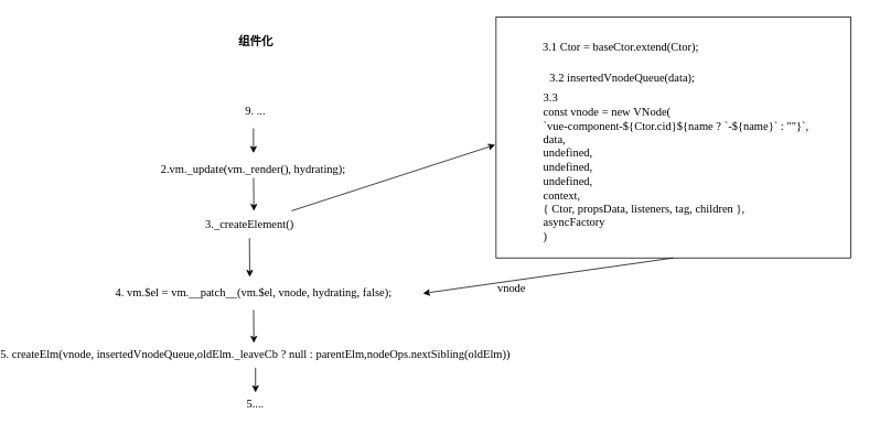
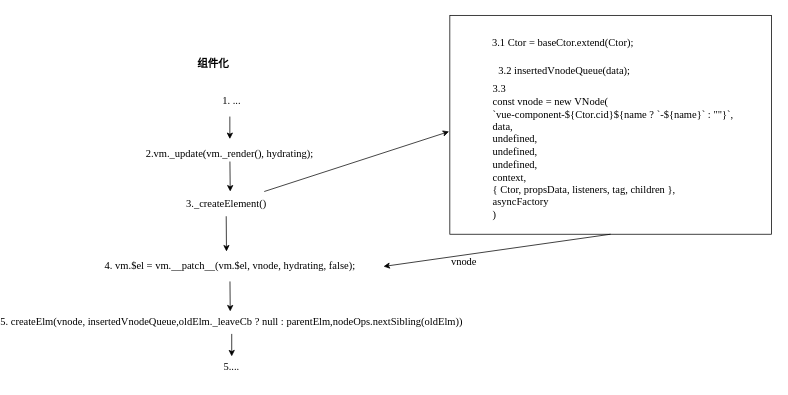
  <mxCell id="0" />
  <mxCell id="1" parent="0" />
- <mxCell id="2" value="组件化" style="text;strokeColor=none;fillColor=none;html=1;fontSize=14;fontStyle=1;verticalAlign=middle;align=center;fontFamily=Times New Roman;fontColor=#000000;" parent="1" vertex="1"><mxGeometry x="178" y="31" width="100" height="40" as="geometry" /></mxCell>
+ <mxCell id="2" value="组件化" style="text;strokeColor=none;fillColor=none;html=1;fontSize=14;fontStyle=1;verticalAlign=middle;align=center;fontFamily=Times New Roman;fontColor=#000000;" parent="1" vertex="1"><mxGeometry x="153" y="66" width="100" height="40" as="geometry" /></mxCell>
  <mxCell id="3" style="edgeStyle=none;html=1;fontFamily=Times New Roman;fontColor=#000000;fontSize=14;" edge="1" parent="1"><mxGeometry relative="1" as="geometry"><mxPoint x="225.5" y="185" as="targetPoint" /><mxPoint x="225.5" y="155" as="sourcePoint" /></mxGeometry></mxCell>
- <mxCell id="4" value="9. ..." style="text;html=1;strokeColor=none;fillColor=none;align=center;verticalAlign=middle;whiteSpace=wrap;rounded=0;fontFamily=Times New Roman;fontColor=#000000;fontSize=14;" vertex="1" parent="1"><mxGeometry x="198" y="120" width="60" height="30" as="geometry" /></mxCell>
+ <mxCell id="4" value="1. ..." style="text;html=1;strokeColor=none;fillColor=none;align=center;verticalAlign=middle;whiteSpace=wrap;rounded=0;fontFamily=Times New Roman;fontColor=#000000;fontSize=14;" vertex="1" parent="1"><mxGeometry x="198" y="120" width="60" height="30" as="geometry" /></mxCell>
  <mxCell id="5" style="edgeStyle=none;html=1;fontFamily=Times New Roman;fontColor=#000000;fontSize=14;" edge="1" parent="1" source="6"><mxGeometry relative="1" as="geometry"><mxPoint x="226" y="255" as="targetPoint" /></mxGeometry></mxCell>
  <mxCell id="6" value="2.vm._update(vm._render(),&amp;nbsp;hydrating);" style="text;html=1;strokeColor=none;fillColor=none;align=center;verticalAlign=middle;whiteSpace=wrap;rounded=0;fontFamily=Times New Roman;fontColor=#000000;fontSize=14;" vertex="1" parent="1"><mxGeometry x="68" y="195" width="315" height="20" as="geometry" /></mxCell>
  <mxCell id="7" style="edgeStyle=none;html=1;fontFamily=Times New Roman;fontColor=#000000;fontSize=14;" edge="1" parent="1" source="9"><mxGeometry relative="1" as="geometry"><mxPoint x="221" y="335" as="targetPoint" /></mxGeometry></mxCell>
  <mxCell id="8" style="edgeStyle=none;html=1;fontFamily=Times New Roman;fontColor=#000000;labelBorderColor=#000000;strokeColor=#080808;fontSize=14;" edge="1" parent="1" source="9"><mxGeometry relative="1" as="geometry"><mxPoint x="518" y="175" as="targetPoint" /></mxGeometry></mxCell>
  <mxCell id="9" value="3._createElement()" style="text;html=1;strokeColor=none;fillColor=none;align=center;verticalAlign=middle;whiteSpace=wrap;rounded=0;fontFamily=Times New Roman;fontColor=#000000;fontSize=14;" vertex="1" parent="1"><mxGeometry x="145.5" y="255" width="150" height="33" as="geometry" /></mxCell>
  <mxCell id="10" style="edgeStyle=none;html=1;fontFamily=Times New Roman;fontColor=#000000;fontSize=14;" edge="1" parent="1" source="11"><mxGeometry relative="1" as="geometry"><mxPoint x="226" y="415" as="targetPoint" /></mxGeometry></mxCell>
  <mxCell id="11" value="4.&amp;nbsp;&lt;span style=&quot;font-size: 14px;&quot;&gt;vm&lt;/span&gt;.&lt;span style=&quot;font-size: 14px;&quot;&gt;$el&lt;/span&gt;&amp;nbsp;=&amp;nbsp;&lt;span style=&quot;font-size: 14px;&quot;&gt;vm&lt;/span&gt;.&lt;span style=&quot;font-size: 14px;&quot;&gt;__patch__&lt;/span&gt;(&lt;span style=&quot;font-size: 14px;&quot;&gt;vm&lt;/span&gt;.&lt;span style=&quot;font-size: 14px;&quot;&gt;$el&lt;/span&gt;,&amp;nbsp;&lt;span style=&quot;font-size: 14px;&quot;&gt;vnode&lt;/span&gt;,&amp;nbsp;&lt;span style=&quot;font-size: 14px;&quot;&gt;hydrating&lt;/span&gt;,&amp;nbsp;&lt;span style=&quot;font-size: 14px;&quot;&gt;false&lt;/span&gt;);" style="text;html=1;strokeColor=none;fillColor=none;align=center;verticalAlign=middle;whiteSpace=wrap;rounded=0;fontFamily=Times New Roman;fontColor=#000000;fontSize=14;" vertex="1" parent="1"><mxGeometry x="20.5" y="335" width="410" height="40" as="geometry" /></mxCell>
  <mxCell id="12" style="edgeStyle=none;html=1;fontFamily=Times New Roman;fontColor=#000000;fontSize=14;" edge="1" parent="1" source="13" target="14"><mxGeometry relative="1" as="geometry"><mxPoint x="238" y="535" as="targetPoint" /></mxGeometry></mxCell>
  <mxCell id="13" value="5.&amp;nbsp;createElm(vnode,&amp;nbsp;insertedVnodeQueue,&lt;span style=&quot;font-size: 14px;&quot;&gt;oldElm&lt;/span&gt;.&lt;span style=&quot;font-size: 14px;&quot;&gt;_leaveCb&lt;/span&gt;&amp;nbsp;?&amp;nbsp;&lt;span style=&quot;font-size: 14px;&quot;&gt;null&lt;/span&gt;&amp;nbsp;:&amp;nbsp;&lt;span style=&quot;font-size: 14px;&quot;&gt;parentElm&lt;/span&gt;&lt;font style=&quot;font-size: 14px;&quot;&gt;,&lt;/font&gt;&lt;span style=&quot;font-size: 14px;&quot;&gt;nodeOps&lt;/span&gt;.&lt;span style=&quot;font-size: 14px;&quot;&gt;nextSibling&lt;/span&gt;(&lt;span style=&quot;font-size: 14px;&quot;&gt;oldElm&lt;/span&gt;))" style="text;html=1;strokeColor=none;fillColor=none;align=center;verticalAlign=middle;whiteSpace=wrap;rounded=0;fontFamily=Times New Roman;fontColor=#000000;fontSize=14;" vertex="1" parent="1"><mxGeometry x="198" y="415" width="60" height="30" as="geometry" /></mxCell>
  <mxCell id="14" value="&lt;span style=&quot;font-size: 14px; font-style: normal; font-weight: 400; letter-spacing: normal; text-align: center; text-indent: 0px; text-transform: none; word-spacing: 0px; display: inline; float: none; background-color: rgb(255, 255, 255);&quot;&gt;5....&lt;/span&gt;" style="text;html=1;strokeColor=none;fillColor=none;align=center;verticalAlign=middle;whiteSpace=wrap;rounded=0;fontFamily=Times New Roman;fontColor=#000000;fontSize=14;" vertex="1" parent="1"><mxGeometry x="198" y="475" width="60" height="30" as="geometry" /></mxCell>
  <mxCell id="15" style="edgeStyle=none;html=1;entryX=1;entryY=0.5;entryDx=0;entryDy=0;exitX=0.5;exitY=1;exitDx=0;exitDy=0;fontFamily=Times New Roman;fontColor=#000000;strokeColor=#000000;fontSize=14;" edge="1" parent="1" source="17" target="11"><mxGeometry relative="1" as="geometry" /></mxCell>
  <mxCell id="16" value="vnode" style="text;html=1;strokeColor=none;fillColor=none;align=center;verticalAlign=middle;whiteSpace=wrap;rounded=0;fontFamily=Times New Roman;fontColor=#000000;fontSize=14;" vertex="1" parent="1"><mxGeometry x="508" y="335" width="60" height="30" as="geometry" /></mxCell>
  <mxCell id="17" value="" style="rounded=0;whiteSpace=wrap;html=1;fontFamily=Times New Roman;fontColor=#000000;fillColor=none;strokeColor=#000000;fontSize=14;" vertex="1" parent="1"><mxGeometry x="519" y="20" width="429" height="292" as="geometry" /></mxCell>
  <mxCell id="18" value="&lt;span style=&quot;font-size: 14px;&quot;&gt;3.1 Ctor&lt;/span&gt;&amp;nbsp;=&amp;nbsp;&lt;span style=&quot;font-size: 14px;&quot;&gt;baseCtor&lt;/span&gt;.&lt;span style=&quot;font-size: 14px;&quot;&gt;extend&lt;/span&gt;(&lt;span style=&quot;font-size: 14px;&quot;&gt;Ctor&lt;/span&gt;);" style="text;html=1;strokeColor=none;fillColor=none;align=center;verticalAlign=middle;whiteSpace=wrap;rounded=0;fontFamily=Times New Roman;fontColor=#000000;fontSize=14;" vertex="1" parent="1"><mxGeometry x="480" y="38" width="380" height="40" as="geometry" /></mxCell>
  <mxCell id="19" value="3.2 insertedVnodeQueue(data);" style="text;html=1;strokeColor=none;fillColor=none;align=center;verticalAlign=middle;whiteSpace=wrap;rounded=0;fontFamily=Times New Roman;fontColor=#000000;fontSize=14;" vertex="1" parent="1"><mxGeometry x="522" y="75" width="300" height="40" as="geometry" /></mxCell>
  <mxCell id="20" value="&lt;div style=&quot;text-align: left; font-size: 14px;&quot;&gt;&lt;span style=&quot;font-size: 14px;&quot;&gt;3.3&lt;/span&gt;&lt;/div&gt;&lt;div style=&quot;text-align: left; font-size: 14px;&quot;&gt;&lt;span style=&quot;font-size: 14px;&quot;&gt;const&lt;/span&gt;&amp;nbsp;&lt;span style=&quot;font-size: 14px;&quot;&gt;vnode&lt;/span&gt;&amp;nbsp;=&amp;nbsp;&lt;span style=&quot;font-size: 14px;&quot;&gt;new&lt;/span&gt;&amp;nbsp;&lt;span style=&quot;font-size: 14px;&quot;&gt;VNode&lt;/span&gt;(&lt;/div&gt;&lt;div style=&quot;text-align: left; font-size: 14px;&quot;&gt;&lt;span style=&quot;font-size: 14px;&quot;&gt;`vue-component-&lt;/span&gt;&lt;span style=&quot;font-size: 14px;&quot;&gt;${&lt;/span&gt;&lt;span style=&quot;font-size: 14px;&quot;&gt;Ctor&lt;/span&gt;.&lt;span style=&quot;font-size: 14px;&quot;&gt;cid&lt;/span&gt;&lt;span style=&quot;font-size: 14px;&quot;&gt;}${&lt;/span&gt;&lt;span style=&quot;font-size: 14px;&quot;&gt;name&lt;/span&gt;&amp;nbsp;?&amp;nbsp;&lt;span style=&quot;font-size: 14px;&quot;&gt;`-&lt;/span&gt;&lt;span style=&quot;font-size: 14px;&quot;&gt;${&lt;/span&gt;&lt;span style=&quot;font-size: 14px;&quot;&gt;name&lt;/span&gt;&lt;span style=&quot;font-size: 14px;&quot;&gt;}&lt;/span&gt;&lt;span style=&quot;font-size: 14px;&quot;&gt;`&lt;/span&gt;&amp;nbsp;:&amp;nbsp;&lt;span style=&quot;font-size: 14px;&quot;&gt;&quot;&quot;&lt;/span&gt;&lt;span style=&quot;font-size: 14px;&quot;&gt;}&lt;/span&gt;&lt;span style=&quot;font-size: 14px;&quot;&gt;`&lt;/span&gt;,&lt;/div&gt;&lt;div style=&quot;text-align: left; font-size: 14px;&quot;&gt;&lt;span style=&quot;font-size: 14px;&quot;&gt;data&lt;/span&gt;,&lt;/div&gt;&lt;div style=&quot;text-align: left; font-size: 14px;&quot;&gt;&lt;span style=&quot;font-size: 14px;&quot;&gt;undefined&lt;/span&gt;,&lt;/div&gt;&lt;div style=&quot;text-align: left; font-size: 14px;&quot;&gt;&lt;span style=&quot;font-size: 14px;&quot;&gt;undefined&lt;/span&gt;,&lt;/div&gt;&lt;div style=&quot;text-align: left; font-size: 14px;&quot;&gt;&lt;span style=&quot;font-size: 14px;&quot;&gt;undefined&lt;/span&gt;,&lt;/div&gt;&lt;div style=&quot;text-align: left; font-size: 14px;&quot;&gt;&lt;span style=&quot;font-size: 14px;&quot;&gt;context&lt;/span&gt;,&lt;/div&gt;&lt;div style=&quot;text-align: left; font-size: 14px;&quot;&gt;{&amp;nbsp;&lt;span style=&quot;font-size: 14px;&quot;&gt;Ctor&lt;/span&gt;,&amp;nbsp;&lt;span style=&quot;font-size: 14px;&quot;&gt;propsData&lt;/span&gt;,&amp;nbsp;&lt;span style=&quot;font-size: 14px;&quot;&gt;listeners&lt;/span&gt;,&amp;nbsp;&lt;span style=&quot;font-size: 14px;&quot;&gt;tag&lt;/span&gt;,&amp;nbsp;&lt;span style=&quot;font-size: 14px;&quot;&gt;children&lt;/span&gt;&amp;nbsp;},&lt;/div&gt;&lt;div style=&quot;text-align: left; font-size: 14px;&quot;&gt;&lt;span style=&quot;font-size: 14px;&quot;&gt;asyncFactory&lt;/span&gt;&lt;/div&gt;&lt;div style=&quot;text-align: left; font-size: 14px;&quot;&gt;)&lt;/div&gt;" style="text;html=1;strokeColor=none;fillColor=none;align=center;verticalAlign=middle;whiteSpace=wrap;rounded=0;fontFamily=Times New Roman;fontColor=#000000;fontSize=14;" vertex="1" parent="1"><mxGeometry x="537" y="118" width="400" height="170" as="geometry" /></mxCell>
